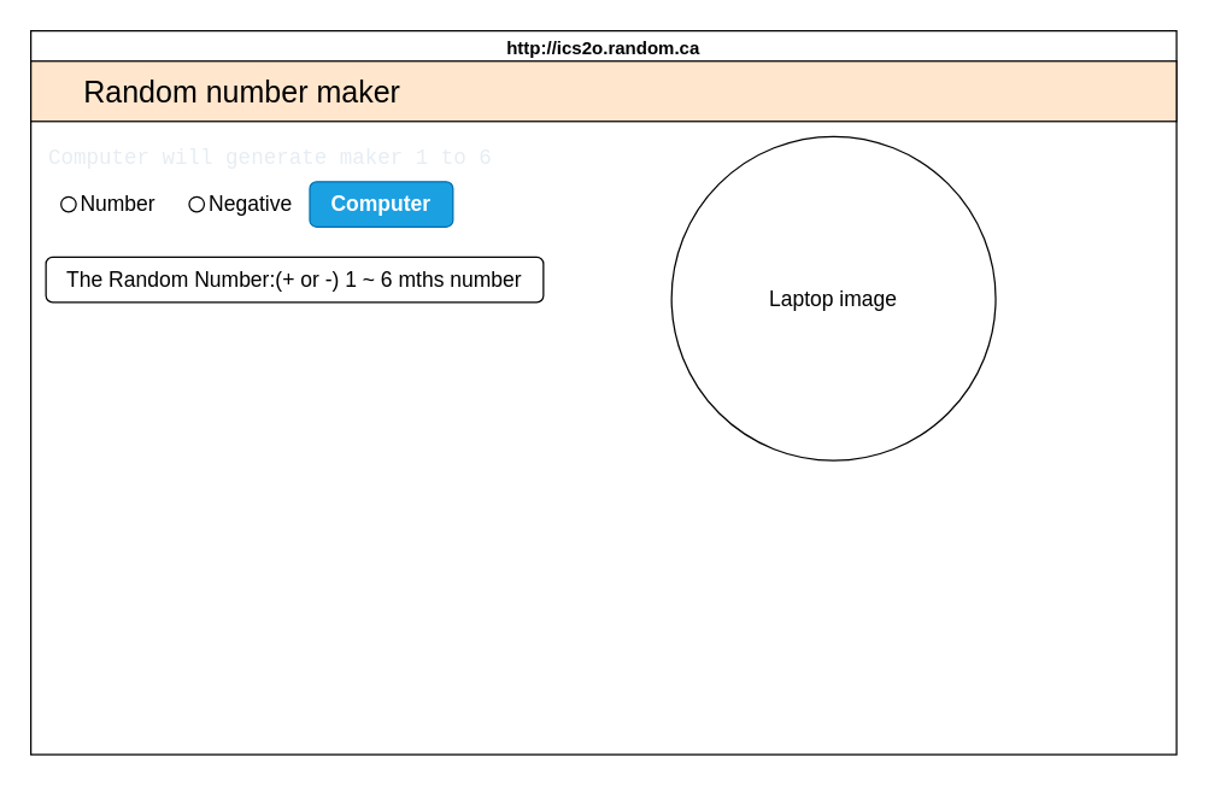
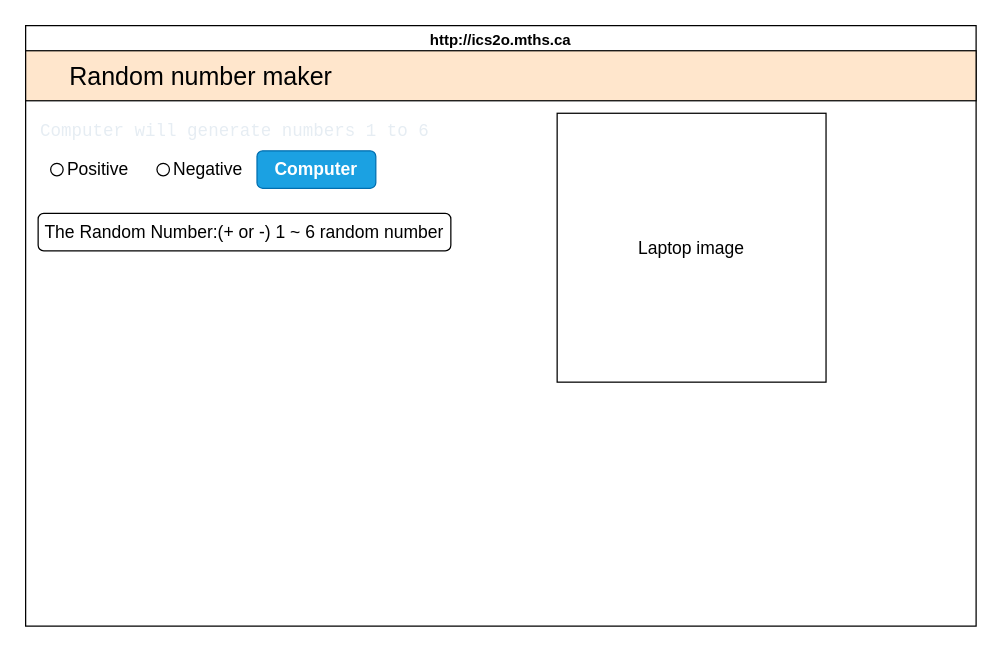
  <mxCell id="0" />
  <mxCell id="1" parent="0" />
- <mxCell id="2" value="http://ics2o.random.ca" style="swimlane;whiteSpace=wrap;html=1;" parent="1" vertex="1"><mxGeometry x="20" y="20" width="760" height="480" as="geometry" /></mxCell>
+ <mxCell id="2" value="http://ics2o.mths.ca" style="swimlane;whiteSpace=wrap;html=1;" parent="1" vertex="1"><mxGeometry x="20" y="20" width="760" height="480" as="geometry" /></mxCell>
  <mxCell id="3" value="&lt;font style=&quot;font-size: 20px;&quot;&gt;&amp;nbsp; &amp;nbsp; &amp;nbsp; Random number maker&lt;/font&gt;" style="rounded=0;whiteSpace=wrap;html=1;align=left;fillColor=#ffe6cc;" vertex="1" parent="2"><mxGeometry y="20" width="760" height="40" as="geometry" /></mxCell>
- <mxCell id="4" value="&lt;h4 style=&quot;color: rgb(230, 237, 243); font-family: Consolas, &amp;quot;Courier New&amp;quot;, monospace; font-size: 14px; line-height: 19px;&quot;&gt;&lt;span style=&quot;font-weight: normal;&quot;&gt;Computer will generate maker 1 to 6&lt;/span&gt;&lt;/h4&gt;" style="text;html=1;align=left;verticalAlign=middle;whiteSpace=wrap;rounded=0;fontSize=20;labelBackgroundColor=none;fillColor=none;" vertex="1" parent="2"><mxGeometry x="10" y="70" width="330" height="30" as="geometry" /></mxCell>
+ <mxCell id="4" value="&lt;h4 style=&quot;color: rgb(230, 237, 243); font-family: Consolas, &amp;quot;Courier New&amp;quot;, monospace; font-size: 14px; line-height: 19px;&quot;&gt;&lt;span style=&quot;font-weight: normal;&quot;&gt;Computer will generate numbers 1 to 6&lt;/span&gt;&lt;/h4&gt;" style="text;html=1;align=left;verticalAlign=middle;whiteSpace=wrap;rounded=0;fontSize=20;labelBackgroundColor=none;fillColor=none;" vertex="1" parent="2"><mxGeometry x="10" y="70" width="330" height="30" as="geometry" /></mxCell>
  <mxCell id="5" value="" style="ellipse;whiteSpace=wrap;html=1;aspect=fixed;labelBackgroundColor=none;fontSize=20;fillColor=none;" vertex="1" parent="2"><mxGeometry x="20" y="110" width="10" height="10" as="geometry" /></mxCell>
- <mxCell id="6" value="&lt;font style=&quot;font-size: 14px;&quot;&gt;Number&lt;/font&gt;" style="text;html=1;strokeColor=none;fillColor=none;align=center;verticalAlign=middle;whiteSpace=wrap;rounded=0;labelBackgroundColor=none;fontSize=20;" vertex="1" parent="2"><mxGeometry x="28" y="97" width="60" height="30" as="geometry" /></mxCell>
+ <mxCell id="6" value="&lt;font style=&quot;font-size: 14px;&quot;&gt;Positive&lt;/font&gt;" style="text;html=1;strokeColor=none;fillColor=none;align=center;verticalAlign=middle;whiteSpace=wrap;rounded=0;labelBackgroundColor=none;fontSize=20;" vertex="1" parent="2"><mxGeometry x="28" y="97" width="60" height="30" as="geometry" /></mxCell>
  <mxCell id="7" value="&lt;b&gt;Computer&lt;/b&gt;" style="rounded=1;whiteSpace=wrap;html=1;labelBackgroundColor=none;fontSize=14;fillColor=#1ba1e2;strokeColor=#006EAF;fontColor=#ffffff;" vertex="1" parent="2"><mxGeometry x="185" y="100" width="95" height="30" as="geometry" /></mxCell>
- <mxCell id="8" value="The Random Number:(+ or -) 1 ~ 6 mths number" style="rounded=1;whiteSpace=wrap;html=1;labelBackgroundColor=none;fontSize=14;fillColor=default;" vertex="1" parent="2"><mxGeometry x="10" y="150" width="330" height="30" as="geometry" /></mxCell>
- <mxCell id="9" value="Laptop image" style="ellipse;whiteSpace=wrap;html=1;aspect=fixed;labelBackgroundColor=none;fontSize=14;fillColor=default;" vertex="1" parent="2"><mxGeometry x="425" y="70" width="215" height="215" as="geometry" /></mxCell>
+ <mxCell id="8" value="The Random Number:(+ or -) 1 ~ 6 random number" style="rounded=1;whiteSpace=wrap;html=1;labelBackgroundColor=none;fontSize=14;fillColor=default;" vertex="1" parent="2"><mxGeometry x="10" y="150" width="330" height="30" as="geometry" /></mxCell>
+ <mxCell id="9" value="Laptop image" style="whiteSpace=wrap;html=1;aspect=fixed;labelBackgroundColor=none;fontSize=14;fillColor=default;" vertex="1" parent="2"><mxGeometry x="425" y="70" width="215" height="215" as="geometry" /></mxCell>
  <mxCell id="10" value="" style="ellipse;whiteSpace=wrap;html=1;aspect=fixed;labelBackgroundColor=none;fontSize=20;fillColor=none;" vertex="1" parent="1"><mxGeometry x="125" y="130" width="10" height="10" as="geometry" /></mxCell>
  <mxCell id="11" value="&lt;font style=&quot;font-size: 14px;&quot;&gt;Negative&lt;/font&gt;" style="text;html=1;strokeColor=none;fillColor=none;align=center;verticalAlign=middle;whiteSpace=wrap;rounded=0;labelBackgroundColor=none;fontSize=20;" vertex="1" parent="1"><mxGeometry x="136" y="117" width="60" height="30" as="geometry" /></mxCell>
